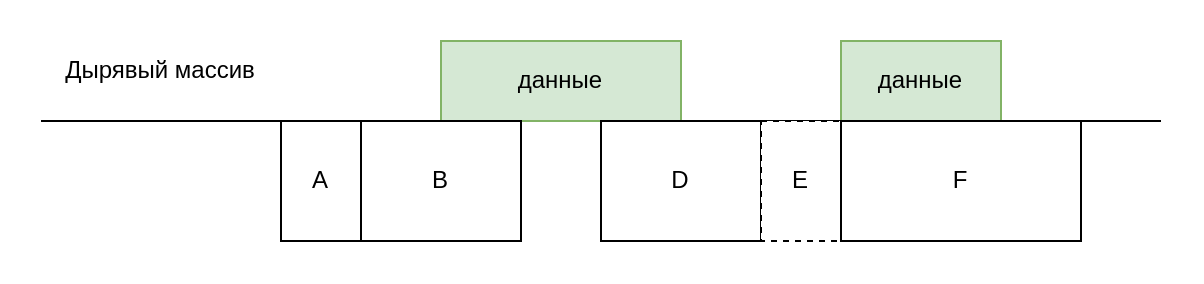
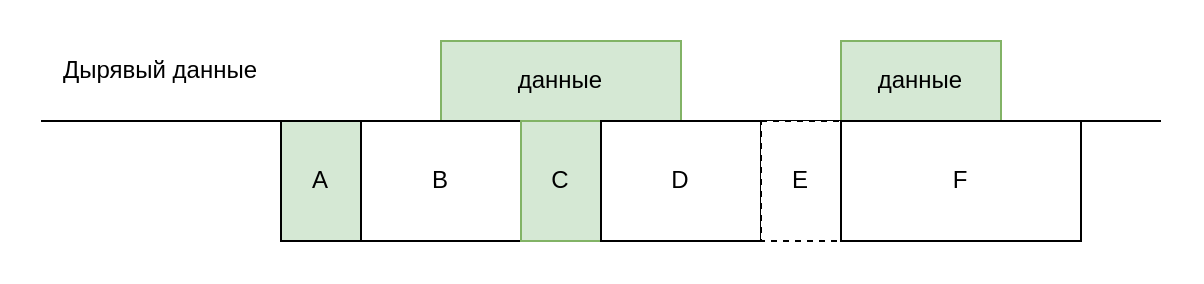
  <mxCell id="0" />
  <mxCell id="1" parent="0" />
  <mxCell id="2" value="" style="endArrow=none;html=1;" edge="1" parent="1"><mxGeometry width="50" height="50" relative="1" as="geometry"><mxPoint x="20" y="60" as="sourcePoint" /><mxPoint x="580" y="60" as="targetPoint" /></mxGeometry></mxCell>
- <mxCell id="3" value="Дырявый массив" style="text;html=1;strokeColor=none;fillColor=none;align=center;verticalAlign=middle;whiteSpace=wrap;rounded=0;" vertex="1" parent="1"><mxGeometry x="20" y="20" width="120" height="30" as="geometry" /></mxCell>
+ <mxCell id="3" value="Дырявый данные" style="text;html=1;strokeColor=none;fillColor=none;align=center;verticalAlign=middle;whiteSpace=wrap;rounded=0;" vertex="1" parent="1"><mxGeometry x="20" y="20" width="120" height="30" as="geometry" /></mxCell>
  <mxCell id="4" value="данные" style="rounded=0;whiteSpace=wrap;html=1;fillColor=#d5e8d4;strokeColor=#82b366;" vertex="1" parent="1"><mxGeometry x="220" y="20" width="120" height="40" as="geometry" /></mxCell>
  <mxCell id="5" value="данные" style="rounded=0;whiteSpace=wrap;html=1;fillColor=#d5e8d4;strokeColor=#82b366;" vertex="1" parent="1"><mxGeometry x="420" y="20" width="80" height="40" as="geometry" /></mxCell>
- <mxCell id="6" value="A" style="rounded=0;whiteSpace=wrap;html=1;" vertex="1" parent="1"><mxGeometry x="140" y="60" width="40" height="60" as="geometry" /></mxCell>
+ <mxCell id="6" value="A" style="rounded=0;whiteSpace=wrap;html=1;fillColor=#d5e8d4;" vertex="1" parent="1"><mxGeometry x="140" y="60" width="40" height="60" as="geometry" /></mxCell>
  <mxCell id="7" value="B" style="rounded=0;whiteSpace=wrap;html=1;" vertex="1" parent="1"><mxGeometry x="180" y="60" width="80" height="60" as="geometry" /></mxCell>
+ <mxCell id="8" value="C" style="rounded=0;whiteSpace=wrap;html=1;fillColor=#d5e8d4;strokeColor=#82b366;" vertex="1" parent="1"><mxGeometry x="260" y="60" width="40" height="60" as="geometry" /></mxCell>
  <mxCell id="9" value="D" style="rounded=0;whiteSpace=wrap;html=1;" vertex="1" parent="1"><mxGeometry x="300" y="60" width="80" height="60" as="geometry" /></mxCell>
  <mxCell id="10" value="E" style="rounded=0;whiteSpace=wrap;html=1;dashed=1;" vertex="1" parent="1"><mxGeometry x="380" y="60" width="40" height="60" as="geometry" /></mxCell>
  <mxCell id="11" value="F" style="rounded=0;whiteSpace=wrap;html=1;" vertex="1" parent="1"><mxGeometry x="420" y="60" width="120" height="60" as="geometry" /></mxCell>
